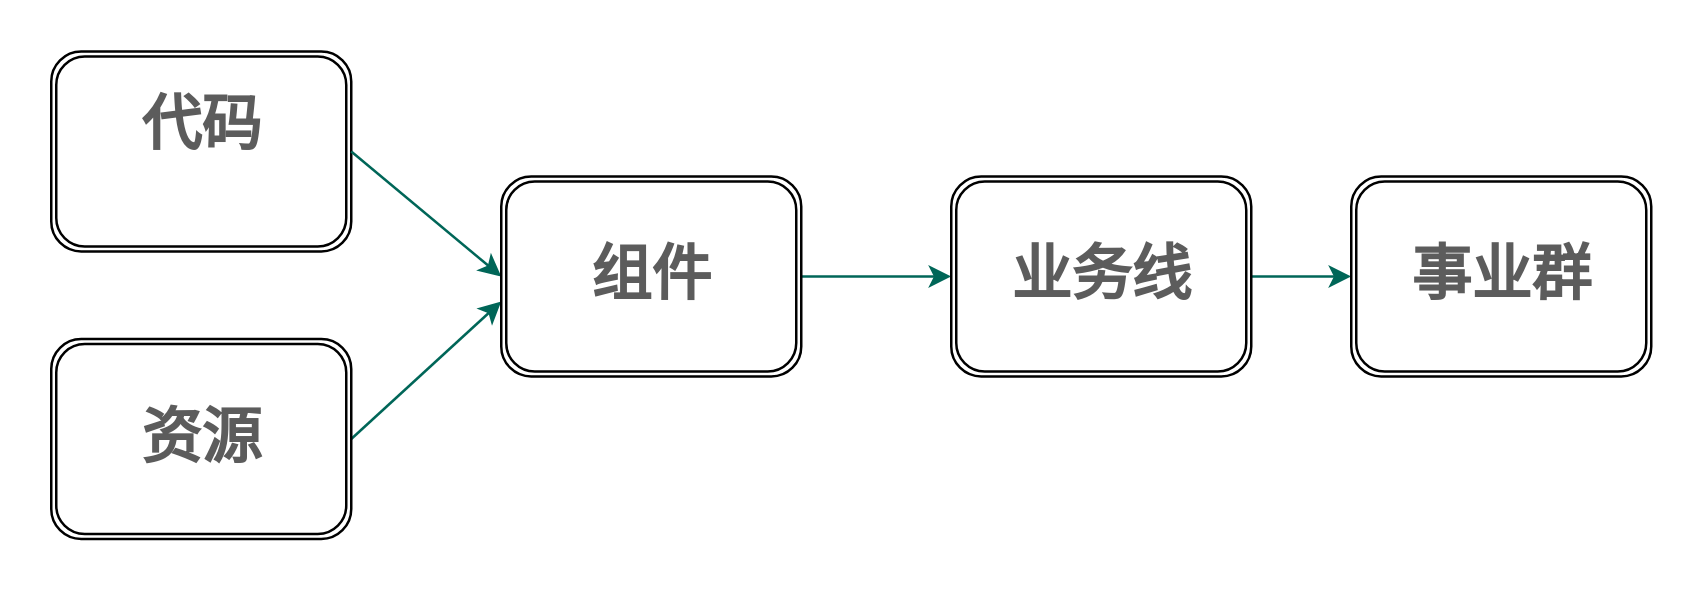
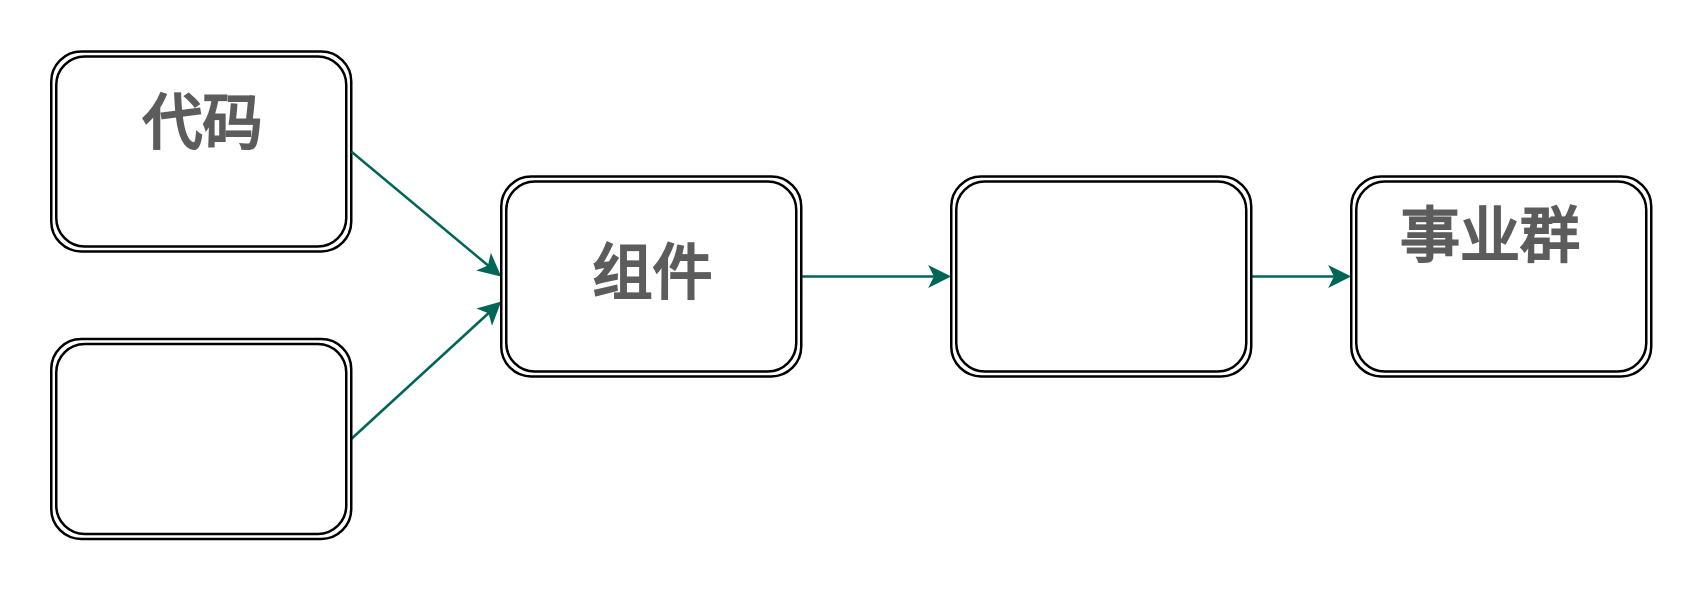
  <mxCell id="0" />
  <mxCell id="1" parent="0" />
  <mxCell id="2" value="" style="shape=ext;double=1;rounded=1;whiteSpace=wrap;html=1;sketch=0;" parent="1" vertex="1"><mxGeometry x="20" y="20" width="120" height="80" as="geometry" /></mxCell>
  <mxCell id="3" style="edgeStyle=none;rounded=1;sketch=0;orthogonalLoop=1;jettySize=auto;html=1;exitX=1;exitY=0.5;exitDx=0;exitDy=0;entryX=0;entryY=0.5;entryDx=0;entryDy=0;fontColor=#5C5C5C;strokeColor=#006658;fillColor=#21C0A5;" parent="1" source="2" target="9" edge="1"><mxGeometry relative="1" as="geometry" /></mxCell>
  <mxCell id="4" value="代码" style="text;strokeColor=none;fillColor=none;html=1;fontSize=24;fontStyle=1;verticalAlign=middle;align=center;rounded=0;sketch=0;fontColor=#5C5C5C;" parent="1" vertex="1"><mxGeometry x="30" y="30" width="100" height="40" as="geometry" /></mxCell>
  <mxCell id="5" style="edgeStyle=none;rounded=1;sketch=0;orthogonalLoop=1;jettySize=auto;html=1;exitX=1;exitY=0.5;exitDx=0;exitDy=0;fontColor=#5C5C5C;strokeColor=#006658;fillColor=#21C0A5;" parent="1" source="6" edge="1"><mxGeometry relative="1" as="geometry"><mxPoint x="200" y="120" as="targetPoint" /></mxGeometry></mxCell>
  <mxCell id="6" value="" style="shape=ext;double=1;rounded=1;whiteSpace=wrap;html=1;sketch=0;" parent="1" vertex="1"><mxGeometry x="20" y="135" width="120" height="80" as="geometry" /></mxCell>
- <mxCell id="7" value="资源" style="text;strokeColor=none;fillColor=none;html=1;fontSize=24;fontStyle=1;verticalAlign=middle;align=center;rounded=0;sketch=0;fontColor=#5C5C5C;" parent="1" vertex="1"><mxGeometry x="30" y="155" width="100" height="40" as="geometry" /></mxCell>
  <mxCell id="8" style="edgeStyle=none;rounded=1;sketch=0;orthogonalLoop=1;jettySize=auto;html=1;exitX=1;exitY=0.5;exitDx=0;exitDy=0;fontColor=#5C5C5C;strokeColor=#006658;fillColor=#21C0A5;" parent="1" source="9" target="12" edge="1"><mxGeometry relative="1" as="geometry" /></mxCell>
  <mxCell id="9" value="" style="shape=ext;double=1;rounded=1;whiteSpace=wrap;html=1;sketch=0;" parent="1" vertex="1"><mxGeometry x="200" y="70" width="120" height="80" as="geometry" /></mxCell>
  <mxCell id="10" value="组件" style="text;strokeColor=none;fillColor=none;html=1;fontSize=24;fontStyle=1;verticalAlign=middle;align=center;rounded=0;sketch=0;fontColor=#5C5C5C;" parent="1" vertex="1"><mxGeometry x="210" y="90" width="100" height="40" as="geometry" /></mxCell>
  <mxCell id="11" style="edgeStyle=none;rounded=1;sketch=0;orthogonalLoop=1;jettySize=auto;html=1;exitX=1;exitY=0.5;exitDx=0;exitDy=0;entryX=0;entryY=0.5;entryDx=0;entryDy=0;fontColor=#5C5C5C;strokeColor=#006658;fillColor=#21C0A5;" parent="1" source="12" target="14" edge="1"><mxGeometry relative="1" as="geometry" /></mxCell>
  <mxCell id="12" value="" style="shape=ext;double=1;rounded=1;whiteSpace=wrap;html=1;sketch=0;" parent="1" vertex="1"><mxGeometry x="380" y="70" width="120" height="80" as="geometry" /></mxCell>
- <mxCell id="13" value="业务线" style="text;strokeColor=none;fillColor=none;html=1;fontSize=24;fontStyle=1;verticalAlign=middle;align=center;rounded=0;sketch=0;fontColor=#5C5C5C;" parent="1" vertex="1"><mxGeometry x="390" y="90" width="100" height="40" as="geometry" /></mxCell>
  <mxCell id="14" value="" style="shape=ext;double=1;rounded=1;whiteSpace=wrap;html=1;sketch=0;" parent="1" vertex="1"><mxGeometry x="540" y="70" width="120" height="80" as="geometry" /></mxCell>
- <mxCell id="15" value="事业群" style="text;strokeColor=none;fillColor=none;html=1;fontSize=24;fontStyle=1;verticalAlign=middle;align=center;rounded=0;sketch=0;fontColor=#5C5C5C;" parent="1" vertex="1"><mxGeometry x="550" y="90" width="100" height="40" as="geometry" /></mxCell>
+ <mxCell id="15" value="事业群" style="text;strokeColor=none;fillColor=none;html=1;fontSize=24;fontStyle=1;verticalAlign=middle;align=center;rounded=0;sketch=0;fontColor=#5C5C5C;" parent="1" vertex="1"><mxGeometry x="545" y="75" width="100" height="40" as="geometry" /></mxCell>
